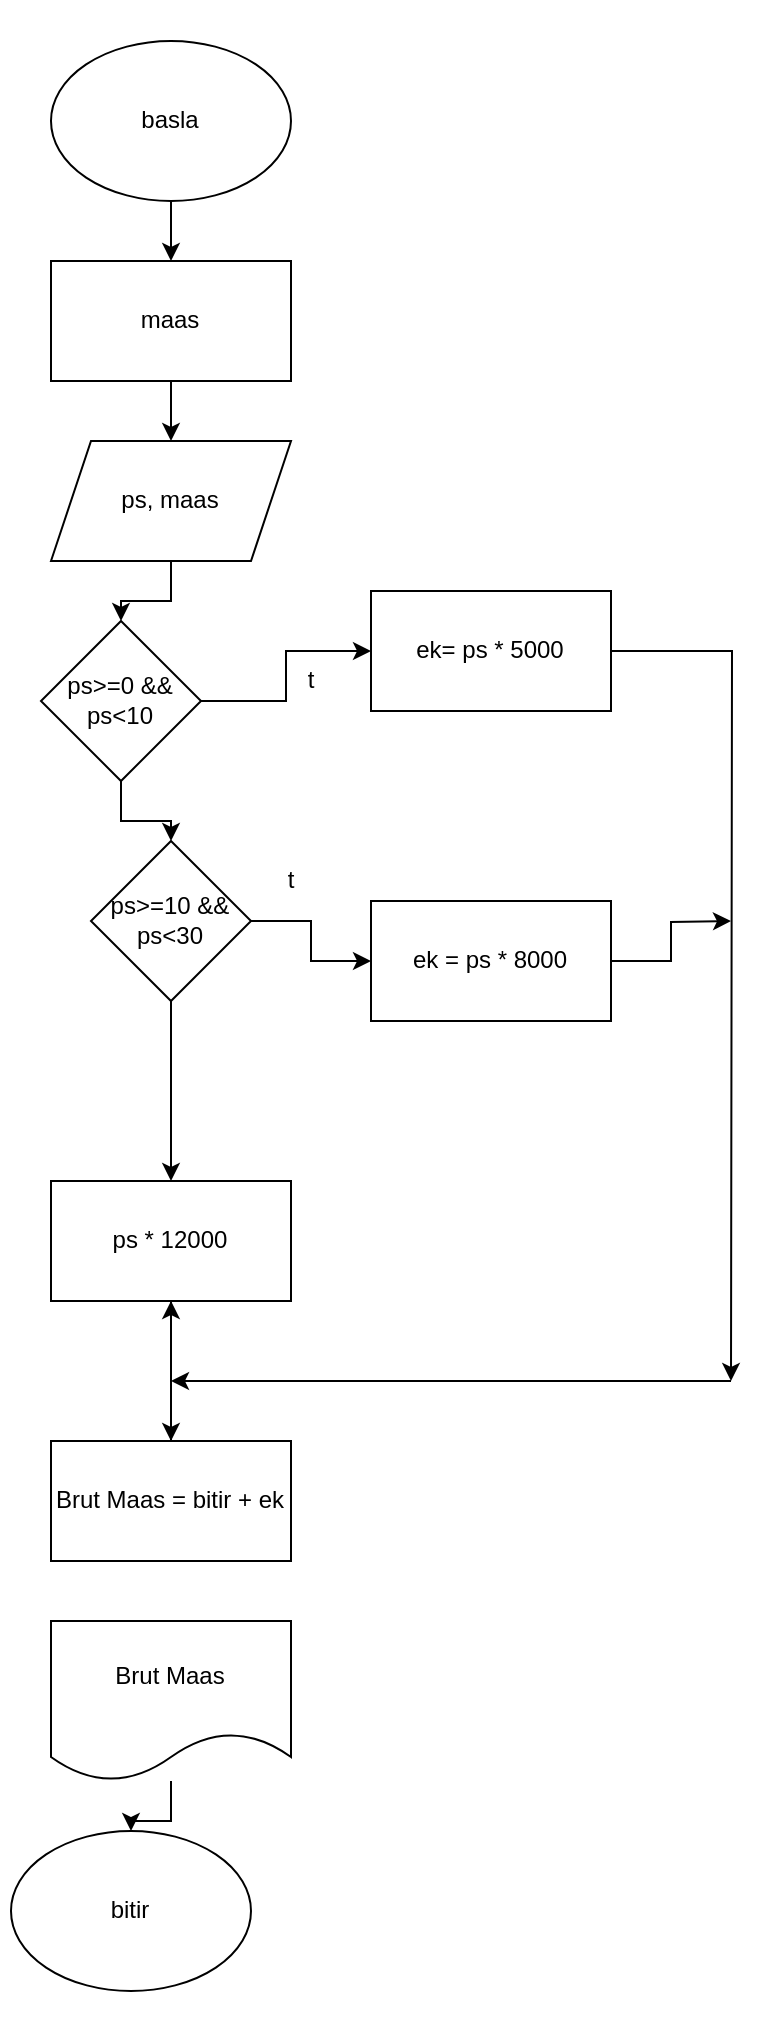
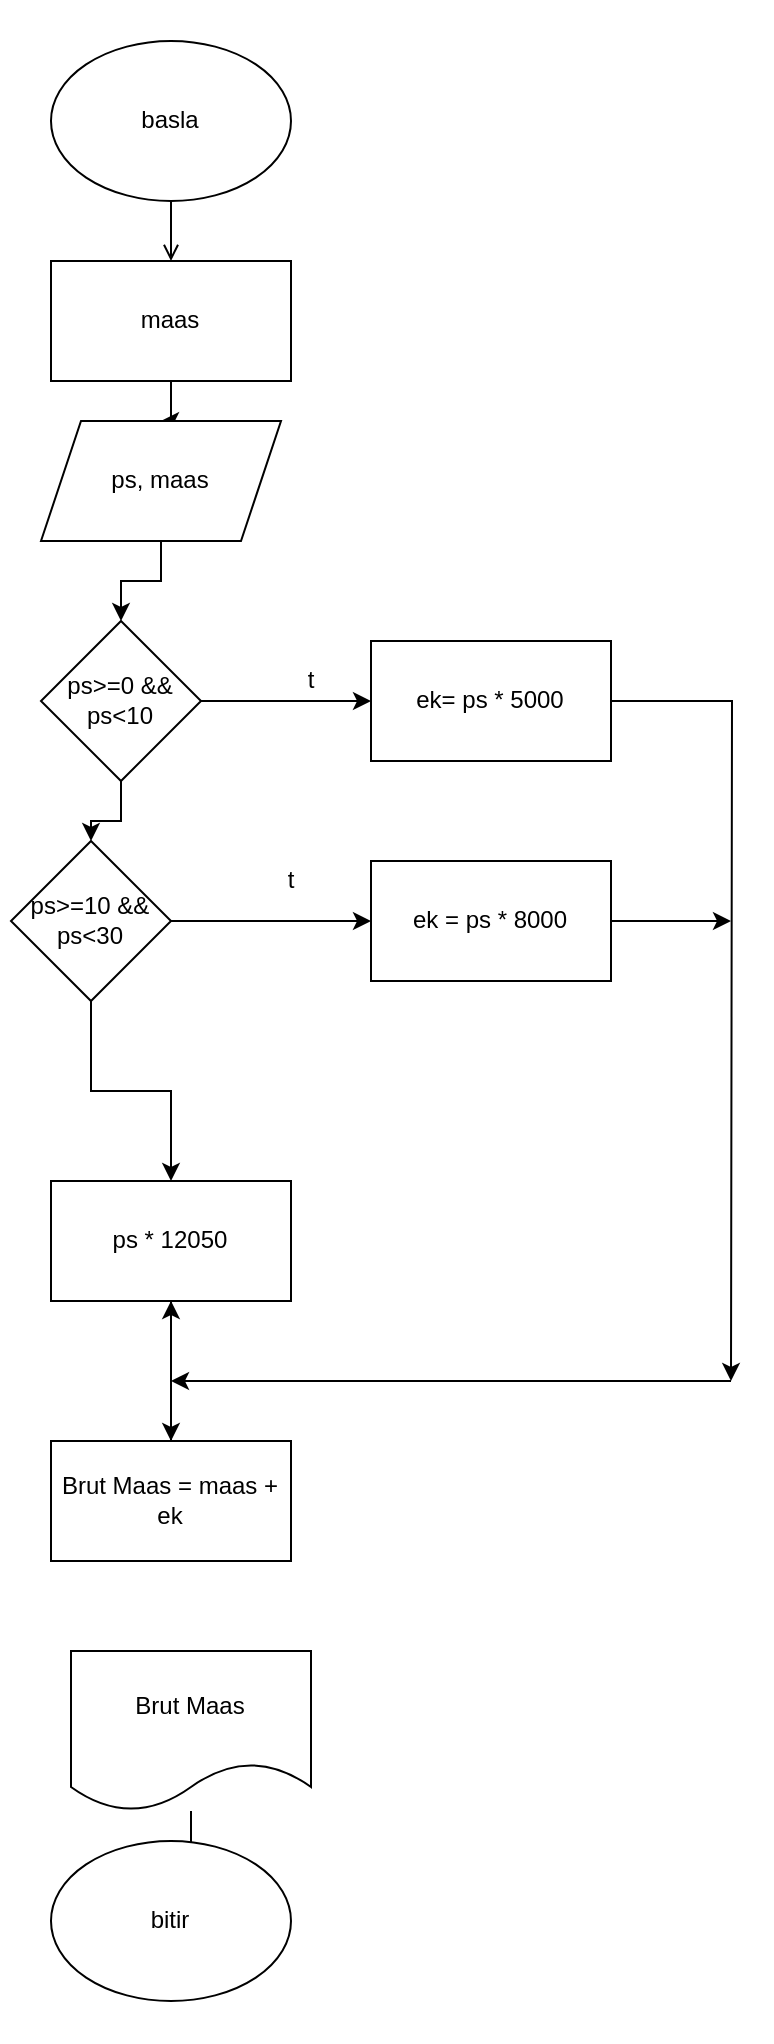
  <mxCell id="0" />
  <mxCell id="1" parent="0" />
- <mxCell id="2" value="" style="edgeStyle=orthogonalEdgeStyle;rounded=0;orthogonalLoop=1;jettySize=auto;html=1;" edge="1" parent="1" source="3" target="5"><mxGeometry relative="1" as="geometry" /></mxCell>
+ <mxCell id="2" value="" style="edgeStyle=orthogonalEdgeStyle;rounded=0;orthogonalLoop=1;jettySize=auto;html=1;endArrow=open;" edge="1" parent="1" source="3" target="5"><mxGeometry relative="1" as="geometry" /></mxCell>
  <mxCell id="3" value="basla" style="ellipse;whiteSpace=wrap;html=1;" vertex="1" parent="1"><mxGeometry x="25" y="20" width="120" height="80" as="geometry" /></mxCell>
  <mxCell id="4" value="" style="edgeStyle=orthogonalEdgeStyle;rounded=0;orthogonalLoop=1;jettySize=auto;html=1;" edge="1" parent="1" source="5" target="7"><mxGeometry relative="1" as="geometry" /></mxCell>
  <mxCell id="5" value="maas" style="rounded=0;whiteSpace=wrap;html=1;" vertex="1" parent="1"><mxGeometry x="25" y="130" width="120" height="60" as="geometry" /></mxCell>
  <mxCell id="6" value="" style="edgeStyle=orthogonalEdgeStyle;rounded=0;orthogonalLoop=1;jettySize=auto;html=1;" edge="1" parent="1" source="7" target="10"><mxGeometry relative="1" as="geometry" /></mxCell>
- <mxCell id="7" value="ps, maas" style="shape=parallelogram;perimeter=parallelogramPerimeter;whiteSpace=wrap;html=1;fixedSize=1;" vertex="1" parent="1"><mxGeometry x="25" y="220" width="120" height="60" as="geometry" /></mxCell>
+ <mxCell id="7" value="ps, maas" style="shape=parallelogram;perimeter=parallelogramPerimeter;whiteSpace=wrap;html=1;fixedSize=1;" vertex="1" parent="1"><mxGeometry x="20" y="210" width="120" height="60" as="geometry" /></mxCell>
  <mxCell id="8" value="" style="edgeStyle=orthogonalEdgeStyle;rounded=0;orthogonalLoop=1;jettySize=auto;html=1;" edge="1" parent="1" source="10" target="12"><mxGeometry relative="1" as="geometry" /></mxCell>
  <mxCell id="9" value="" style="edgeStyle=orthogonalEdgeStyle;rounded=0;orthogonalLoop=1;jettySize=auto;html=1;" edge="1" parent="1" source="10" target="16"><mxGeometry relative="1" as="geometry" /></mxCell>
  <mxCell id="10" value="ps&amp;gt;=0 &amp;amp;&amp;amp; ps&amp;lt;10" style="rhombus;whiteSpace=wrap;html=1;" vertex="1" parent="1"><mxGeometry x="20" y="310" width="80" height="80" as="geometry" /></mxCell>
  <mxCell id="11" style="edgeStyle=orthogonalEdgeStyle;rounded=0;orthogonalLoop=1;jettySize=auto;html=1;" edge="1" parent="1" source="12"><mxGeometry relative="1" as="geometry"><mxPoint x="365" y="690" as="targetPoint" /></mxGeometry></mxCell>
- <mxCell id="12" value="ek= ps * 5000" style="whiteSpace=wrap;html=1;" vertex="1" parent="1"><mxGeometry x="185" y="295" width="120" height="60" as="geometry" /></mxCell>
+ <mxCell id="12" value="ek= ps * 5000" style="whiteSpace=wrap;html=1;" vertex="1" parent="1"><mxGeometry x="185" y="320" width="120" height="60" as="geometry" /></mxCell>
  <mxCell id="13" value="t" style="text;html=1;align=center;verticalAlign=middle;resizable=0;points=[];autosize=1;strokeColor=none;fillColor=none;" vertex="1" parent="1"><mxGeometry x="140" y="325" width="30" height="30" as="geometry" /></mxCell>
  <mxCell id="14" value="" style="edgeStyle=orthogonalEdgeStyle;rounded=0;orthogonalLoop=1;jettySize=auto;html=1;" edge="1" parent="1" source="16" target="18"><mxGeometry relative="1" as="geometry" /></mxCell>
  <mxCell id="15" value="" style="edgeStyle=orthogonalEdgeStyle;rounded=0;orthogonalLoop=1;jettySize=auto;html=1;" edge="1" parent="1" source="16" target="21"><mxGeometry relative="1" as="geometry" /></mxCell>
- <mxCell id="16" value="ps&amp;gt;=10 &amp;amp;&amp;amp; ps&amp;lt;30" style="rhombus;whiteSpace=wrap;html=1;" vertex="1" parent="1"><mxGeometry x="45" y="420" width="80" height="80" as="geometry" /></mxCell>
+ <mxCell id="16" value="ps&amp;gt;=10 &amp;amp;&amp;amp; ps&amp;lt;30" style="rhombus;whiteSpace=wrap;html=1;" vertex="1" parent="1"><mxGeometry x="5" y="420" width="80" height="80" as="geometry" /></mxCell>
  <mxCell id="17" style="edgeStyle=orthogonalEdgeStyle;rounded=0;orthogonalLoop=1;jettySize=auto;html=1;" edge="1" parent="1" source="18"><mxGeometry relative="1" as="geometry"><mxPoint x="365" y="460" as="targetPoint" /></mxGeometry></mxCell>
- <mxCell id="18" value="ek = ps * 8000" style="whiteSpace=wrap;html=1;" vertex="1" parent="1"><mxGeometry x="185" y="450" width="120" height="60" as="geometry" /></mxCell>
+ <mxCell id="18" value="ek = ps * 8000" style="whiteSpace=wrap;html=1;" vertex="1" parent="1"><mxGeometry x="185" y="430" width="120" height="60" as="geometry" /></mxCell>
  <mxCell id="19" value="t" style="text;html=1;align=center;verticalAlign=middle;resizable=0;points=[];autosize=1;strokeColor=none;fillColor=none;" vertex="1" parent="1"><mxGeometry x="130" y="425" width="30" height="30" as="geometry" /></mxCell>
  <mxCell id="20" style="edgeStyle=orthogonalEdgeStyle;rounded=0;orthogonalLoop=1;jettySize=auto;html=1;" edge="1" parent="1" source="21"><mxGeometry relative="1" as="geometry"><mxPoint x="85" y="720" as="targetPoint" /></mxGeometry></mxCell>
- <mxCell id="21" value="ps * 12000" style="whiteSpace=wrap;html=1;" vertex="1" parent="1"><mxGeometry x="25" y="590" width="120" height="60" as="geometry" /></mxCell>
+ <mxCell id="21" value="ps * 12050" style="whiteSpace=wrap;html=1;" vertex="1" parent="1"><mxGeometry x="25" y="590" width="120" height="60" as="geometry" /></mxCell>
  <mxCell id="22" value="" style="edgeStyle=orthogonalEdgeStyle;rounded=0;orthogonalLoop=1;jettySize=auto;html=1;" edge="1" parent="1" source="23" target="21"><mxGeometry relative="1" as="geometry" /></mxCell>
- <mxCell id="23" value="Brut Maas = bitir + ek" style="rounded=0;whiteSpace=wrap;html=1;" vertex="1" parent="1"><mxGeometry x="25" y="720" width="120" height="60" as="geometry" /></mxCell>
+ <mxCell id="23" value="Brut Maas = maas + ek" style="rounded=0;whiteSpace=wrap;html=1;" vertex="1" parent="1"><mxGeometry x="25" y="720" width="120" height="60" as="geometry" /></mxCell>
  <mxCell id="24" value="" style="endArrow=classic;html=1;rounded=0;" edge="1" parent="1"><mxGeometry width="50" height="50" relative="1" as="geometry"><mxPoint x="365" y="690" as="sourcePoint" /><mxPoint x="85" y="690" as="targetPoint" /></mxGeometry></mxCell>
  <mxCell id="25" value="" style="edgeStyle=orthogonalEdgeStyle;rounded=0;orthogonalLoop=1;jettySize=auto;html=1;" edge="1" parent="1" source="26" target="27"><mxGeometry relative="1" as="geometry" /></mxCell>
- <mxCell id="26" value="Brut Maas" style="shape=document;whiteSpace=wrap;html=1;boundedLbl=1;rounded=0;" vertex="1" parent="1"><mxGeometry x="25" y="810" width="120" height="80" as="geometry" /></mxCell>
- <mxCell id="27" value="bitir" style="ellipse;whiteSpace=wrap;html=1;" vertex="1" parent="1"><mxGeometry x="5" y="915" width="120" height="80" as="geometry" /></mxCell>
+ <mxCell id="26" value="Brut Maas" style="shape=document;whiteSpace=wrap;html=1;boundedLbl=1;rounded=0;" vertex="1" parent="1"><mxGeometry x="35" y="825" width="120" height="80" as="geometry" /></mxCell>
+ <mxCell id="27" value="bitir" style="ellipse;whiteSpace=wrap;html=1;" vertex="1" parent="1"><mxGeometry x="25" y="920" width="120" height="80" as="geometry" /></mxCell>
